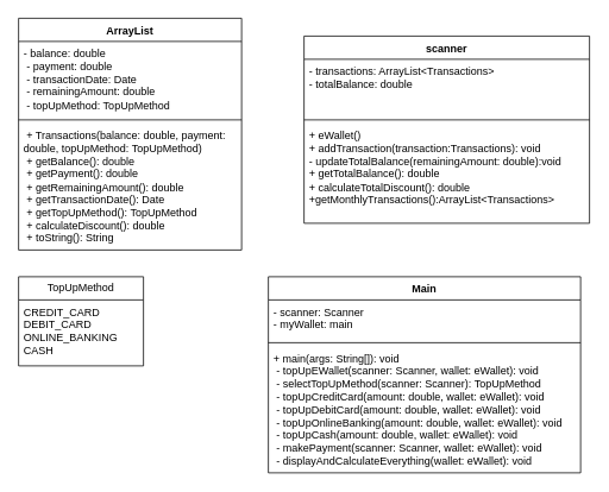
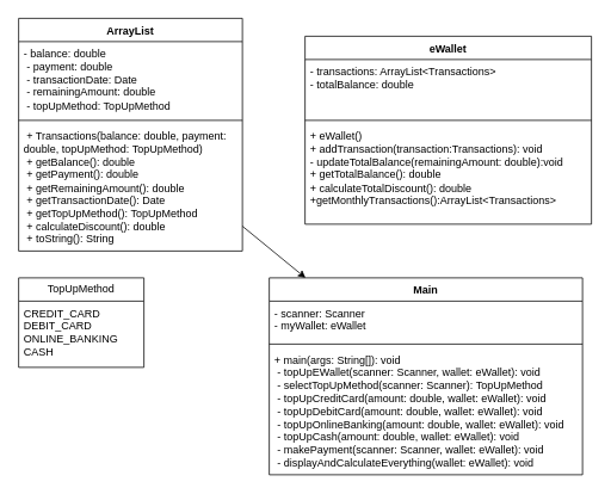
  <mxCell id="0" />
  <mxCell id="1" parent="0" />
  <mxCell id="2" value=" ArrayList" style="swimlane;fontStyle=1;align=center;verticalAlign=top;childLayout=stackLayout;horizontal=1;startSize=26;horizontalStack=0;resizeParent=1;resizeParentMax=0;resizeLast=0;collapsible=1;marginBottom=0;whiteSpace=wrap;html=1;" vertex="1" parent="1"><mxGeometry x="20" y="20" width="250" height="260" as="geometry" /></mxCell>
  <mxCell id="3" value="- balance: double&amp;nbsp;&lt;br&gt;&amp;nbsp;- payment: double&amp;nbsp;&lt;br&gt;&amp;nbsp;- transactionDate: Date&amp;nbsp;&lt;br&gt;&amp;nbsp;- remainingAmount: double&amp;nbsp;&lt;br&gt;&amp;nbsp;- topUpMethod: TopUpMethod" style="text;strokeColor=none;fillColor=none;align=left;verticalAlign=top;spacingLeft=4;spacingRight=4;overflow=hidden;rotatable=0;points=[[0,0.5],[1,0.5]];portConstraint=eastwest;whiteSpace=wrap;html=1;" vertex="1" parent="2"><mxGeometry y="26" width="250" height="84" as="geometry" /></mxCell>
  <mxCell id="4" value="" style="line;strokeWidth=1;fillColor=none;align=left;verticalAlign=middle;spacingTop=-1;spacingLeft=3;spacingRight=3;rotatable=0;labelPosition=right;points=[];portConstraint=eastwest;strokeColor=inherit;" vertex="1" parent="2"><mxGeometry y="110" width="250" height="8" as="geometry" /></mxCell>
  <mxCell id="5" value="&amp;nbsp;+ Transactions(balance: double, payment: double, topUpMethod: TopUpMethod)&amp;nbsp;&lt;br&gt;&amp;nbsp;+ getBalance(): double&amp;nbsp;&lt;br&gt;&amp;nbsp;+ getPayment(): double&amp;nbsp;&lt;br&gt;&amp;nbsp;+ getRemainingAmount(): double&amp;nbsp;&lt;br&gt;&amp;nbsp;+ getTransactionDate(): Date&amp;nbsp;&lt;br&gt;&amp;nbsp;+ getTopUpMethod(): TopUpMethod&amp;nbsp;&lt;br&gt;&amp;nbsp;+ calculateDiscount(): double&amp;nbsp;&lt;br&gt;&amp;nbsp;+ toString(): String" style="text;strokeColor=none;fillColor=none;align=left;verticalAlign=top;spacingLeft=4;spacingRight=4;overflow=hidden;rotatable=0;points=[[0,0.5],[1,0.5]];portConstraint=eastwest;whiteSpace=wrap;html=1;" vertex="1" parent="2"><mxGeometry y="118" width="250" height="142" as="geometry" /></mxCell>
- <mxCell id="6" value="scanner" style="swimlane;fontStyle=1;align=center;verticalAlign=top;childLayout=stackLayout;horizontal=1;startSize=26;horizontalStack=0;resizeParent=1;resizeParentMax=0;resizeLast=0;collapsible=1;marginBottom=0;whiteSpace=wrap;html=1;" vertex="1" parent="1"><mxGeometry x="340" y="40" width="320" height="210" as="geometry" /></mxCell>
+ <mxCell id="6" value="eWallet" style="swimlane;fontStyle=1;align=center;verticalAlign=top;childLayout=stackLayout;horizontal=1;startSize=26;horizontalStack=0;resizeParent=1;resizeParentMax=0;resizeLast=0;collapsible=1;marginBottom=0;whiteSpace=wrap;html=1;" vertex="1" parent="1"><mxGeometry x="340" y="40" width="320" height="210" as="geometry" /></mxCell>
  <mxCell id="7" value="- transactions: ArrayList&amp;lt;Transactions&amp;gt;&amp;nbsp;&lt;br&gt;- totalBalance: double" style="text;strokeColor=none;fillColor=none;align=left;verticalAlign=top;spacingLeft=4;spacingRight=4;overflow=hidden;rotatable=0;points=[[0,0.5],[1,0.5]];portConstraint=eastwest;whiteSpace=wrap;html=1;" vertex="1" parent="6"><mxGeometry y="26" width="320" height="64" as="geometry" /></mxCell>
  <mxCell id="8" value="" style="line;strokeWidth=1;fillColor=none;align=left;verticalAlign=middle;spacingTop=-1;spacingLeft=3;spacingRight=3;rotatable=0;labelPosition=right;points=[];portConstraint=eastwest;strokeColor=inherit;" vertex="1" parent="6"><mxGeometry y="90" width="320" height="8" as="geometry" /></mxCell>
  <mxCell id="9" value="+ eWallet()&amp;nbsp;&lt;br&gt;+ addTransaction(transaction:Transactions): void&amp;nbsp;&lt;br&gt;- updateTotalBalance(remainingAmount: double):void&amp;nbsp;&lt;br&gt;+ getTotalBalance(): double&amp;nbsp;&lt;br&gt;+ calculateTotalDiscount(): double&amp;nbsp;&lt;br&gt;+getMonthlyTransactions():ArrayList&amp;lt;Transactions&amp;gt;&amp;nbsp;" style="text;strokeColor=none;fillColor=none;align=left;verticalAlign=top;spacingLeft=4;spacingRight=4;overflow=hidden;rotatable=0;points=[[0,0.5],[1,0.5]];portConstraint=eastwest;whiteSpace=wrap;html=1;" vertex="1" parent="6"><mxGeometry y="98" width="320" height="112" as="geometry" /></mxCell>
  <mxCell id="10" value=" Main" style="swimlane;fontStyle=1;align=center;verticalAlign=top;childLayout=stackLayout;horizontal=1;startSize=26;horizontalStack=0;resizeParent=1;resizeParentMax=0;resizeLast=0;collapsible=1;marginBottom=0;whiteSpace=wrap;html=1;" vertex="1" parent="1"><mxGeometry x="300" y="310" width="350" height="220" as="geometry" /></mxCell>
- <mxCell id="11" value="- scanner: Scanner&amp;nbsp;&lt;br&gt;- myWallet: main" style="text;strokeColor=none;fillColor=none;align=left;verticalAlign=top;spacingLeft=4;spacingRight=4;overflow=hidden;rotatable=0;points=[[0,0.5],[1,0.5]];portConstraint=eastwest;whiteSpace=wrap;html=1;" vertex="1" parent="10"><mxGeometry y="26" width="350" height="44" as="geometry" /></mxCell>
+ <mxCell id="11" value="- scanner: Scanner&amp;nbsp;&lt;br&gt;- myWallet: eWallet" style="text;strokeColor=none;fillColor=none;align=left;verticalAlign=top;spacingLeft=4;spacingRight=4;overflow=hidden;rotatable=0;points=[[0,0.5],[1,0.5]];portConstraint=eastwest;whiteSpace=wrap;html=1;" vertex="1" parent="10"><mxGeometry y="26" width="350" height="44" as="geometry" /></mxCell>
  <mxCell id="12" value="" style="line;strokeWidth=1;fillColor=none;align=left;verticalAlign=middle;spacingTop=-1;spacingLeft=3;spacingRight=3;rotatable=0;labelPosition=right;points=[];portConstraint=eastwest;strokeColor=inherit;" vertex="1" parent="10"><mxGeometry y="70" width="350" height="8" as="geometry" /></mxCell>
  <mxCell id="13" value="+ main(args: String[]): void&amp;nbsp;&lt;br&gt;&amp;nbsp;- topUpEWallet(scanner: Scanner, wallet: eWallet): void&amp;nbsp;&lt;br&gt;&amp;nbsp;- selectTopUpMethod(scanner: Scanner): TopUpMethod&amp;nbsp;&lt;br&gt;&amp;nbsp;- topUpCreditCard(amount: double, wallet: eWallet): void&amp;nbsp;&lt;br&gt;&amp;nbsp;- topUpDebitCard(amount: double, wallet: eWallet): void&amp;nbsp;&lt;br&gt;&amp;nbsp;- topUpOnlineBanking(amount: double, wallet: eWallet): void&amp;nbsp;&lt;br&gt;&amp;nbsp;- topUpCash(amount: double, wallet: eWallet): void&amp;nbsp;&lt;br&gt;&amp;nbsp;- makePayment(scanner: Scanner, wallet: eWallet): void&amp;nbsp;&lt;br&gt;&amp;nbsp;- displayAndCalculateEverything(wallet: eWallet): void&amp;nbsp;" style="text;strokeColor=none;fillColor=none;align=left;verticalAlign=top;spacingLeft=4;spacingRight=4;overflow=hidden;rotatable=0;points=[[0,0.5],[1,0.5]];portConstraint=eastwest;whiteSpace=wrap;html=1;" vertex="1" parent="10"><mxGeometry y="78" width="350" height="142" as="geometry" /></mxCell>
  <mxCell id="14" value="TopUpMethod" style="swimlane;fontStyle=0;childLayout=stackLayout;horizontal=1;startSize=26;fillColor=none;horizontalStack=0;resizeParent=1;resizeParentMax=0;resizeLast=0;collapsible=1;marginBottom=0;whiteSpace=wrap;html=1;" vertex="1" parent="1"><mxGeometry x="20" y="310" width="140" height="100" as="geometry" /></mxCell>
  <mxCell id="15" value="CREDIT_CARD&amp;nbsp;&lt;br&gt;DEBIT_CARD&amp;nbsp;&lt;br&gt;ONLINE_BANKING&amp;nbsp;&lt;br&gt;CASH" style="text;strokeColor=none;fillColor=none;align=left;verticalAlign=top;spacingLeft=4;spacingRight=4;overflow=hidden;rotatable=0;points=[[0,0.5],[1,0.5]];portConstraint=eastwest;whiteSpace=wrap;html=1;" vertex="1" parent="14"><mxGeometry y="26" width="140" height="74" as="geometry" /></mxCell>
+ <mxCell id="16" value="" style="endArrow=classic;html=1;rounded=0;" edge="1" parent="1" source="2" target="10"><mxGeometry width="50" height="50" relative="1" as="geometry"><mxPoint x="370" y="280" as="sourcePoint" /><mxPoint x="420" y="230" as="targetPoint" /></mxGeometry></mxCell>
